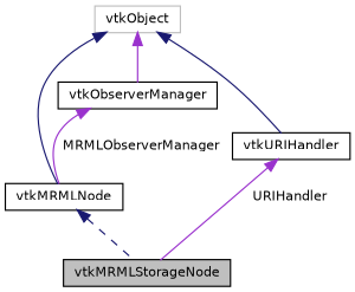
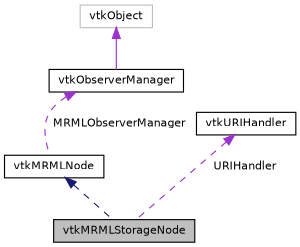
  digraph {
    node [color=black fontname=Helvetica fontsize=10 shape=record]
    edge [color=midnightblue dir=back fontname=Helvetica fontsize=10 labelfontname=Helvetica labelfontsize=10 style=dashed]
    n1 [fillcolor=grey75 fontcolor=black height=0.2 label=vtkMRMLStorageNode style=filled width=0.4]
    n2 [height=0.2 label=vtkMRMLNode width=0.4]
    n3 [color=grey75 height=0.2 label=vtkObject width=0.4]
    n4 [height=0.2 label=vtkObserverManager width=0.4]
    n5 [height=0.2 label=vtkURIHandler width=0.4]
    n2 -> n1
-   n3 -> n2 [style=solid]
    n3 -> n4 [color=darkorchid3 style=solid]
-   n3 -> n5 [style=solid]
-   n4 -> n2 [color=darkorchid3 label=" MRMLObserverManager" style=solid]
-   n5 -> n1 [color=darkorchid3 label=" URIHandler" style=solid]
+   n4 -> n2 [color=darkorchid3 label=" MRMLObserverManager"]
+   n5 -> n1 [color=darkorchid3 label=" URIHandler"]
  }
